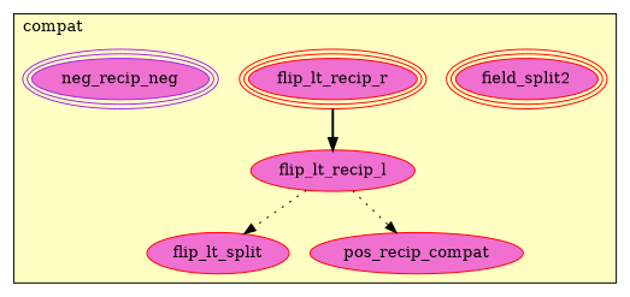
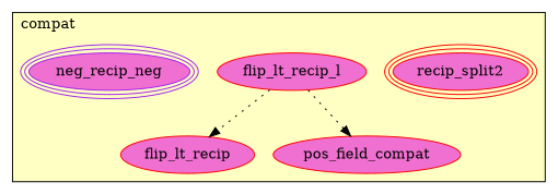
  digraph {
    node [color=red fillcolor="#F070D1" style=filled]
    edge [style=dotted]
-   n1 [label=field_split2 peripheries=3]
-   n2 [label=flip_lt_recip_r peripheries=3]
+   n1 [label=recip_split2 peripheries=3]
    n3 [label=flip_lt_recip_l]
-   n4 [label=flip_lt_split]
+   n4 [label=flip_lt_recip]
    n5 [color=purple label=neg_recip_neg peripheries=3]
-   n6 [label=pos_recip_compat]
+   n6 [label=pos_field_compat]
    subgraph cluster_1 {
      fillcolor="#FFFFC3"
      label=compat
      labeljust=l
      style=filled
      n1
-     n2
      n3
      n4
      n5
      n6
    }
-   n2 -> n3 [style=bold]
    n3 -> n4
    n3 -> n6
  }
